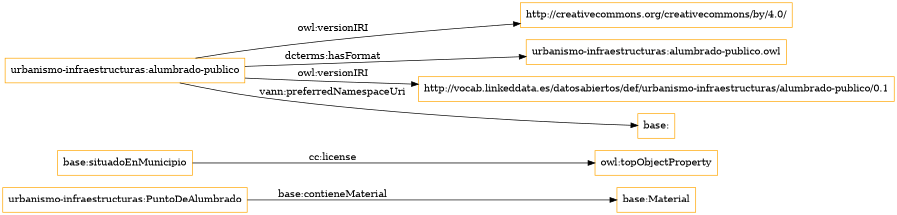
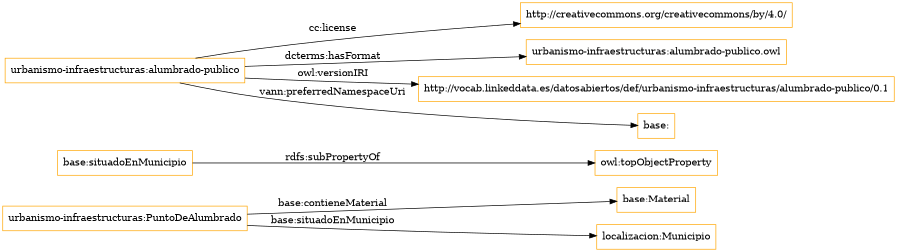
  digraph {
    rankdir=LR
    node [color=orange shape=rectangle]
    "urbanismo-infraestructuras:PuntoDeAlumbrado"
    "base:Material"
+   "localizacion:Municipio"
    "base:situadoEnMunicipio"
    "owl:topObjectProperty"
    n6 [label="http://creativecommons.org/creativecommons/by/4.0/"]
    "urbanismo-infraestructuras:alumbrado-publico"
    "urbanismo-infraestructuras:alumbrado-publico.owl"
    "http://vocab.linkeddata.es/datosabiertos/def/urbanismo-infraestructuras/alumbrado-publico/0.1"
    "base:"
    "urbanismo-infraestructuras:PuntoDeAlumbrado" -> "base:Material" [label="base:contieneMaterial"]
-   "base:situadoEnMunicipio" -> "owl:topObjectProperty" [label="cc:license"]
-   "urbanismo-infraestructuras:alumbrado-publico" -> n6 [label="owl:versionIRI"]
+   "urbanismo-infraestructuras:PuntoDeAlumbrado" -> "localizacion:Municipio" [label="base:situadoEnMunicipio"]
+   "base:situadoEnMunicipio" -> "owl:topObjectProperty" [label="rdfs:subPropertyOf"]
+   "urbanismo-infraestructuras:alumbrado-publico" -> n6 [label="cc:license"]
    "urbanismo-infraestructuras:alumbrado-publico" -> "urbanismo-infraestructuras:alumbrado-publico.owl" [label="dcterms:hasFormat"]
    "urbanismo-infraestructuras:alumbrado-publico" -> "http://vocab.linkeddata.es/datosabiertos/def/urbanismo-infraestructuras/alumbrado-publico/0.1" [label="owl:versionIRI"]
    "urbanismo-infraestructuras:alumbrado-publico" -> "base:" [label="vann:preferredNamespaceUri"]
  }
